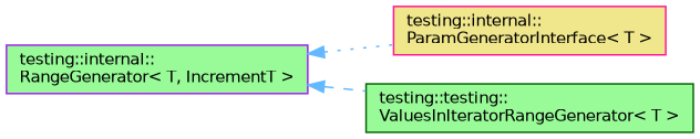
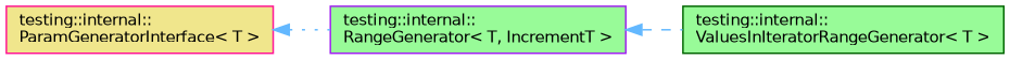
  digraph {
    rankdir=LR
    node [fillcolor=palegreen fontname=Helvetica fontsize=10 shape=box style=filled]
    edge [color=steelblue1 dir=back fontname=Helvetica fontsize=10 labelfontname=Helvetica labelfontsize=10]
    n1 [color=deeppink fillcolor=khaki fontcolor=black height=0.2 label="testing::internal::\lParamGeneratorInterface\< T \>" width=0.4]
    n2 [color=purple height=0.2 label="testing::internal::\lRangeGenerator\< T, IncrementT \>" width=0.4]
-   n3 [color=darkgreen height=0.2 label="testing::testing::\lValuesInIteratorRangeGenerator\< T \>" width=0.4]
-   n2 -> n1 [style=dotted]
+   n3 [color=darkgreen height=0.2 label="testing::internal::\lValuesInIteratorRangeGenerator\< T \>" width=0.4]
+   n1 -> n2 [style=dotted]
    n2 -> n3 [style=dashed]
  }
